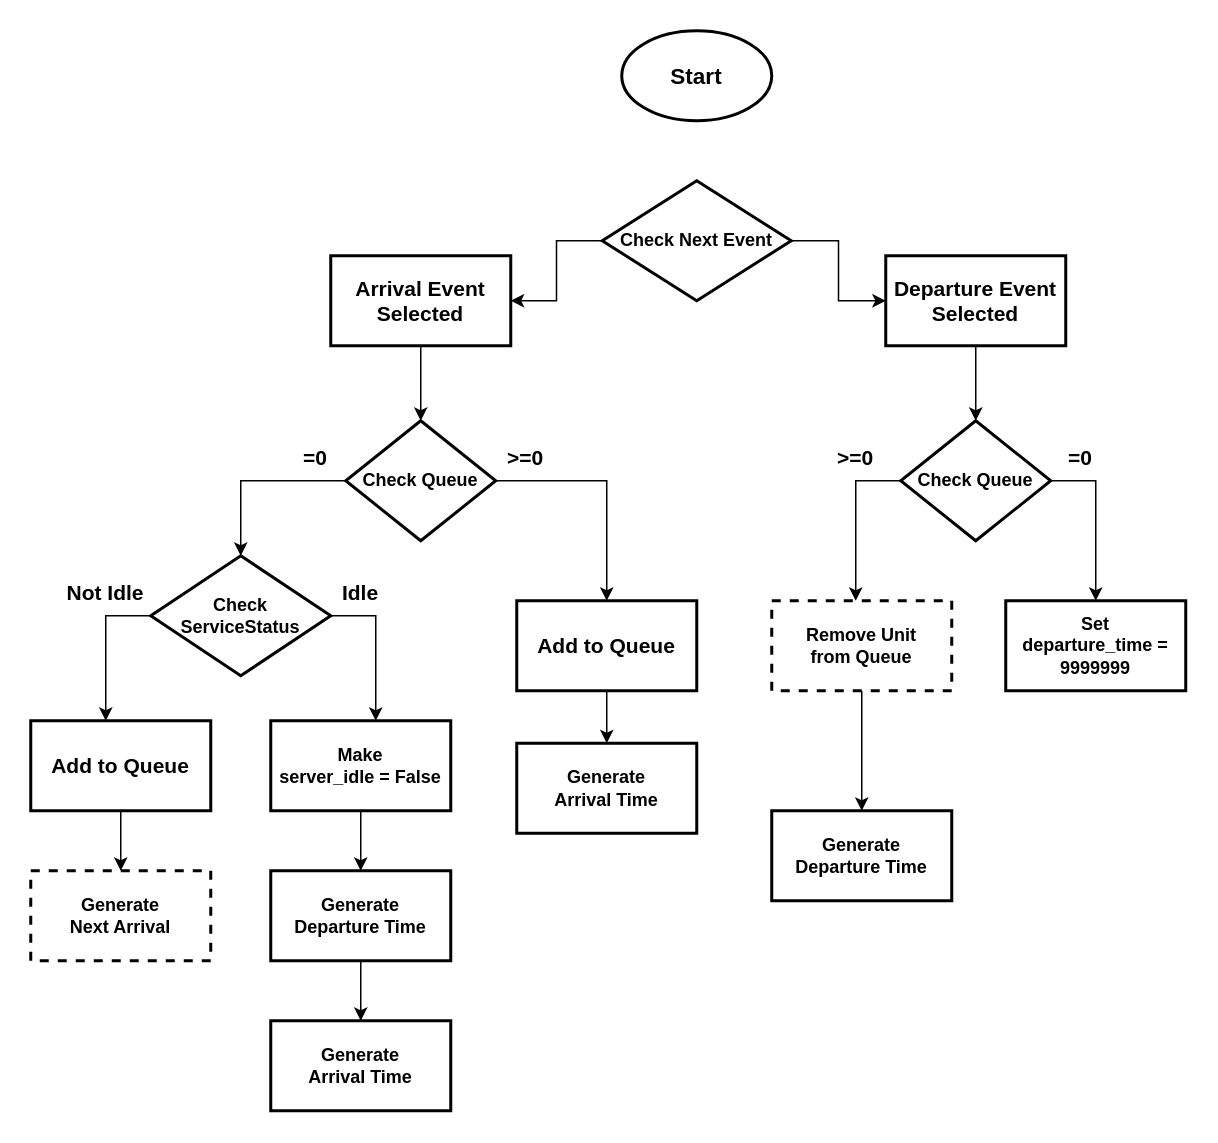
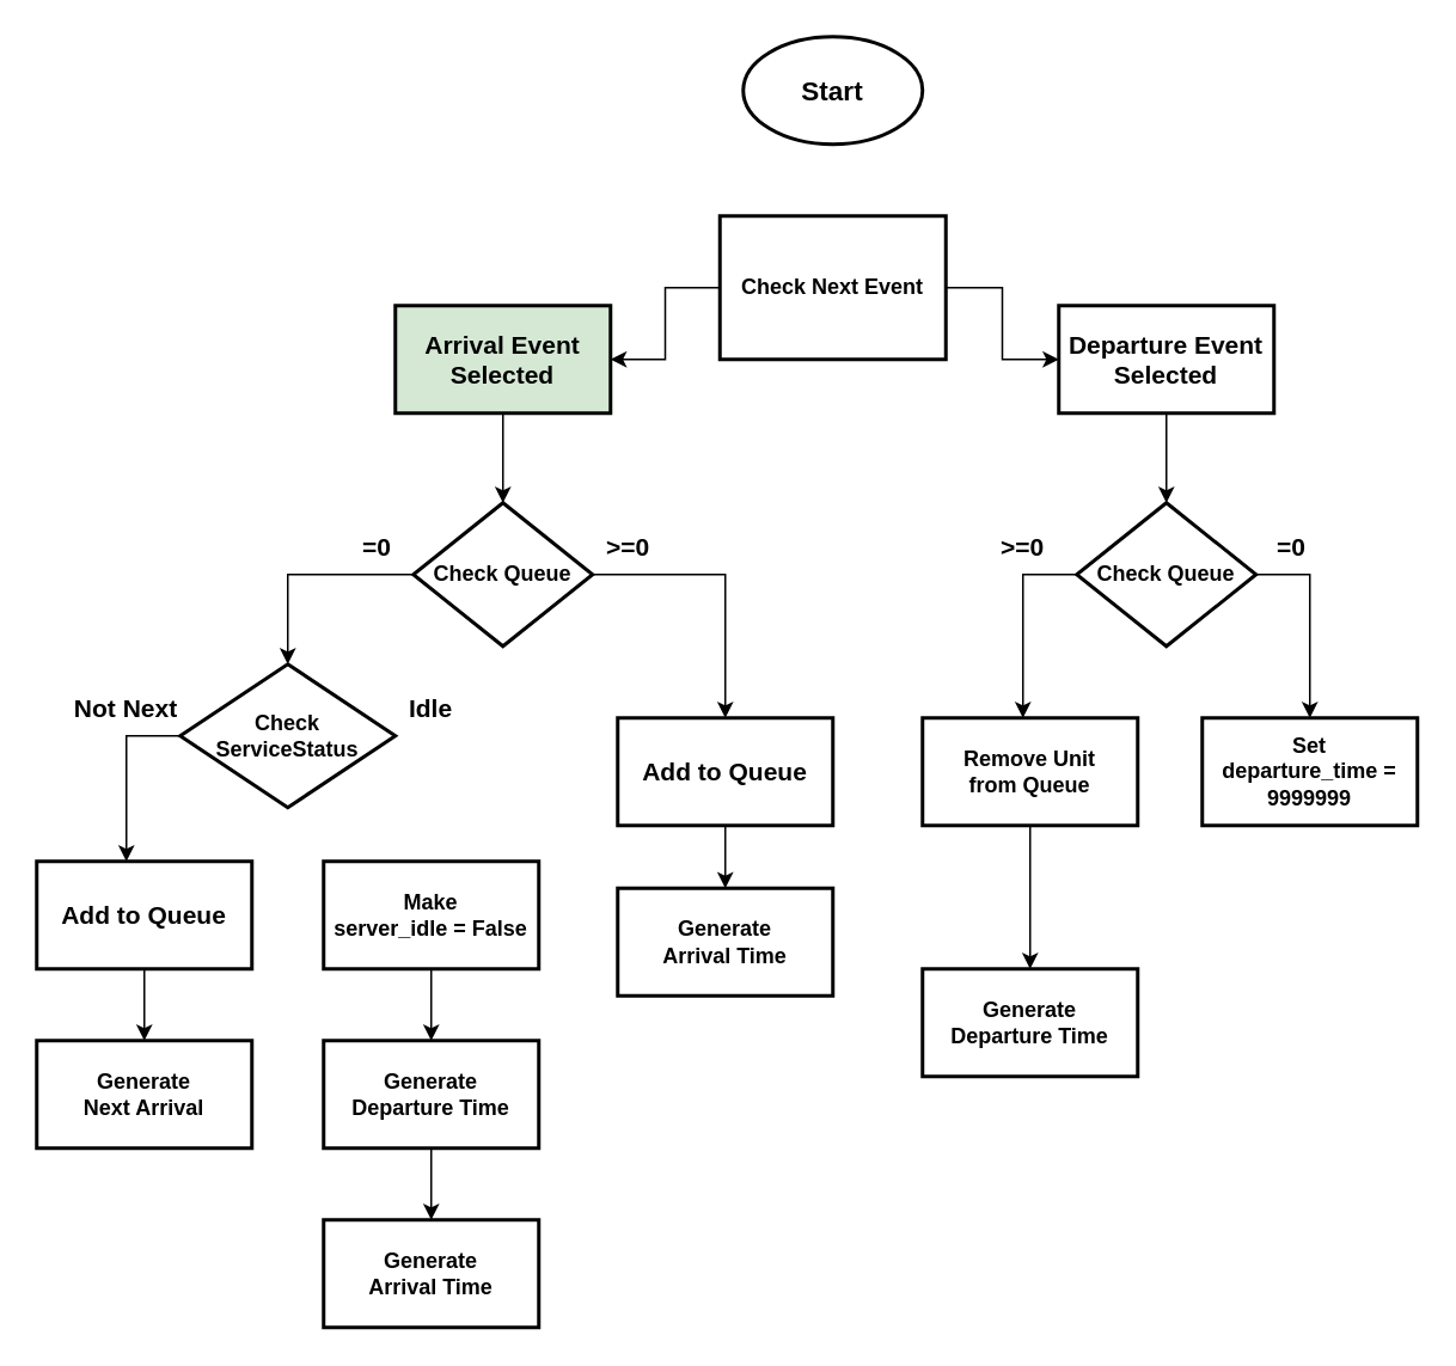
  <mxCell id="0" />
  <mxCell id="1" parent="0" />
  <mxCell id="2" value="&lt;b&gt;&lt;font style=&quot;font-size: 15px;&quot;&gt;Start&lt;/font&gt;&lt;/b&gt;" style="strokeWidth=2;html=1;shape=mxgraph.flowchart.start_1;whiteSpace=wrap;" vertex="1" parent="1"><mxGeometry x="414" y="20" width="100" height="60" as="geometry" /></mxCell>
  <mxCell id="3" value="" style="edgeStyle=orthogonalEdgeStyle;rounded=0;orthogonalLoop=1;jettySize=auto;html=1;fontSize=15;" edge="1" parent="1" source="5" target="7"><mxGeometry relative="1" as="geometry" /></mxCell>
  <mxCell id="4" value="" style="edgeStyle=orthogonalEdgeStyle;rounded=0;orthogonalLoop=1;jettySize=auto;html=1;fontSize=15;" edge="1" parent="1" source="5" target="9"><mxGeometry relative="1" as="geometry" /></mxCell>
- <mxCell id="5" value="&lt;b&gt;Check Next Event&lt;/b&gt;" style="rhombus;whiteSpace=wrap;html=1;strokeWidth=2;" vertex="1" parent="1"><mxGeometry x="401" y="120" width="126" height="80" as="geometry" /></mxCell>
+ <mxCell id="5" value="&lt;b&gt;Check Next Event&lt;/b&gt;" style="whiteSpace=wrap;html=1;strokeWidth=2;rounded=0;" vertex="1" parent="1"><mxGeometry x="401" y="120" width="126" height="80" as="geometry" /></mxCell>
  <mxCell id="6" value="" style="edgeStyle=orthogonalEdgeStyle;rounded=0;orthogonalLoop=1;jettySize=auto;html=1;fontSize=14;" edge="1" parent="1" source="7" target="12"><mxGeometry relative="1" as="geometry" /></mxCell>
- <mxCell id="7" value="&lt;b&gt;&lt;font style=&quot;font-size: 14px;&quot;&gt;Arrival Event Selected&lt;/font&gt;&lt;/b&gt;" style="whiteSpace=wrap;html=1;strokeWidth=2;" vertex="1" parent="1"><mxGeometry x="220" y="170" width="120" height="60" as="geometry" /></mxCell>
+ <mxCell id="7" value="&lt;b&gt;&lt;font style=&quot;font-size: 14px;&quot;&gt;Arrival Event Selected&lt;/font&gt;&lt;/b&gt;" style="whiteSpace=wrap;html=1;strokeWidth=2;fillColor=#d5e8d4;" vertex="1" parent="1"><mxGeometry x="220" y="170" width="120" height="60" as="geometry" /></mxCell>
  <mxCell id="8" value="" style="edgeStyle=orthogonalEdgeStyle;rounded=0;orthogonalLoop=1;jettySize=auto;html=1;fontSize=14;" edge="1" parent="1" source="9" target="33"><mxGeometry relative="1" as="geometry" /></mxCell>
  <mxCell id="9" value="&lt;b&gt;&lt;font style=&quot;font-size: 14px;&quot;&gt;Departure Event Selected&lt;/font&gt;&lt;/b&gt;" style="whiteSpace=wrap;html=1;strokeWidth=2;" vertex="1" parent="1"><mxGeometry x="590" y="170" width="120" height="60" as="geometry" /></mxCell>
  <mxCell id="10" value="" style="edgeStyle=orthogonalEdgeStyle;rounded=0;orthogonalLoop=1;jettySize=auto;html=1;fontSize=14;" edge="1" parent="1" source="12" target="15"><mxGeometry relative="1" as="geometry" /></mxCell>
  <mxCell id="11" value="" style="edgeStyle=orthogonalEdgeStyle;rounded=0;orthogonalLoop=1;jettySize=auto;html=1;fontSize=14;" edge="1" parent="1" source="12" target="29"><mxGeometry relative="1" as="geometry" /></mxCell>
  <mxCell id="12" value="&lt;b&gt;Check Queue&lt;/b&gt;" style="rhombus;whiteSpace=wrap;html=1;strokeWidth=2;" vertex="1" parent="1"><mxGeometry x="230" y="280" width="100" height="80" as="geometry" /></mxCell>
  <mxCell id="13" value="" style="edgeStyle=orthogonalEdgeStyle;rounded=0;orthogonalLoop=1;jettySize=auto;html=1;fontSize=14;" edge="1" parent="1" source="15" target="17"><mxGeometry relative="1" as="geometry"><Array as="points"><mxPoint x="70" y="410" /></Array></mxGeometry></mxCell>
- <mxCell id="14" value="" style="edgeStyle=orthogonalEdgeStyle;rounded=0;orthogonalLoop=1;jettySize=auto;html=1;fontSize=14;" edge="1" parent="1" source="15" target="21"><mxGeometry relative="1" as="geometry"><Array as="points"><mxPoint x="250" y="410" /></Array></mxGeometry></mxCell>
  <mxCell id="15" value="&lt;b&gt;Check &lt;br&gt;ServiceStatus&lt;/b&gt;" style="rhombus;whiteSpace=wrap;html=1;strokeWidth=2;" vertex="1" parent="1"><mxGeometry x="100" y="370" width="120" height="80" as="geometry" /></mxCell>
  <mxCell id="16" value="" style="edgeStyle=orthogonalEdgeStyle;rounded=0;orthogonalLoop=1;jettySize=auto;html=1;fontSize=14;" edge="1" parent="1" source="17" target="18"><mxGeometry relative="1" as="geometry" /></mxCell>
  <mxCell id="17" value="&lt;b&gt;&lt;font style=&quot;font-size: 14px;&quot;&gt;Add to Queue&lt;/font&gt;&lt;/b&gt;" style="whiteSpace=wrap;html=1;strokeWidth=2;" vertex="1" parent="1"><mxGeometry x="20" y="480" width="120" height="60" as="geometry" /></mxCell>
- <mxCell id="18" value="&lt;b&gt;Generate &lt;br&gt;Next Arrival&lt;/b&gt;" style="whiteSpace=wrap;html=1;strokeWidth=2;dashed=1;" vertex="1" parent="1"><mxGeometry x="20" y="580" width="120" height="60" as="geometry" /></mxCell>
- <mxCell id="19" value="&lt;b&gt;Not Idle&lt;/b&gt;" style="text;html=1;strokeColor=none;fillColor=none;align=center;verticalAlign=middle;whiteSpace=wrap;rounded=0;fontSize=14;" vertex="1" parent="1"><mxGeometry x="40" y="380" width="60" height="30" as="geometry" /></mxCell>
+ <mxCell id="18" value="&lt;b&gt;Generate &lt;br&gt;Next Arrival&lt;/b&gt;" style="whiteSpace=wrap;html=1;strokeWidth=2;" vertex="1" parent="1"><mxGeometry x="20" y="580" width="120" height="60" as="geometry" /></mxCell>
+ <mxCell id="19" value="&lt;b&gt;Not Next&lt;/b&gt;" style="text;html=1;strokeColor=none;fillColor=none;align=center;verticalAlign=middle;whiteSpace=wrap;rounded=0;fontSize=14;" vertex="1" parent="1"><mxGeometry x="40" y="380" width="60" height="30" as="geometry" /></mxCell>
  <mxCell id="20" value="" style="edgeStyle=orthogonalEdgeStyle;rounded=0;orthogonalLoop=1;jettySize=auto;html=1;fontSize=14;" edge="1" parent="1" source="21" target="23"><mxGeometry relative="1" as="geometry" /></mxCell>
  <mxCell id="21" value="&lt;b&gt;Make &lt;br&gt;server_idle = False&lt;/b&gt;" style="whiteSpace=wrap;html=1;strokeWidth=2;" vertex="1" parent="1"><mxGeometry x="180" y="480" width="120" height="60" as="geometry" /></mxCell>
  <mxCell id="22" value="" style="edgeStyle=orthogonalEdgeStyle;rounded=0;orthogonalLoop=1;jettySize=auto;html=1;fontSize=14;" edge="1" parent="1" source="23" target="24"><mxGeometry relative="1" as="geometry" /></mxCell>
  <mxCell id="23" value="&lt;b&gt;Generate &lt;br&gt;Departure Time&lt;/b&gt;" style="whiteSpace=wrap;html=1;strokeWidth=2;" vertex="1" parent="1"><mxGeometry x="180" y="580" width="120" height="60" as="geometry" /></mxCell>
  <mxCell id="24" value="&lt;b&gt;Generate&lt;br&gt;Arrival Time&lt;/b&gt;" style="whiteSpace=wrap;html=1;strokeWidth=2;" vertex="1" parent="1"><mxGeometry x="180" y="680" width="120" height="60" as="geometry" /></mxCell>
  <mxCell id="25" value="&lt;span style=&quot;color: rgba(0, 0, 0, 0); font-family: monospace; font-size: 0px; text-align: start;&quot;&gt;%3CmxGraphModel%3E%3Croot%3E%3CmxCell%20id%3D%220%22%2F%3E%3CmxCell%20id%3D%221%22%20parent%3D%220%22%2F%3E%3CmxCell%20id%3D%222%22%20value%3D%22%26lt%3Bb%26gt%3BNot%20Idle%26lt%3B%2Fb%26gt%3B%22%20style%3D%22text%3Bhtml%3D1%3BstrokeColor%3Dnone%3BfillColor%3Dnone%3Balign%3Dcenter%3BverticalAlign%3Dmiddle%3BwhiteSpace%3Dwrap%3Brounded%3D0%3BfontSize%3D14%3B%22%20vertex%3D%221%22%20parent%3D%221%22%3E%3CmxGeometry%20x%3D%22-10%22%20y%3D%22410%22%20width%3D%2260%22%20height%3D%2230%22%20as%3D%22geometry%22%2F%3E%3C%2FmxCell%3E%3C%2Froot%3E%3C%2FmxGraphModel%3E&lt;/span&gt;&lt;b&gt;Idle&lt;/b&gt;" style="text;html=1;strokeColor=none;fillColor=none;align=center;verticalAlign=middle;whiteSpace=wrap;rounded=0;fontSize=14;" vertex="1" parent="1"><mxGeometry x="210" y="380" width="60" height="30" as="geometry" /></mxCell>
  <mxCell id="26" value="&lt;b&gt;=0&lt;/b&gt;" style="text;html=1;strokeColor=none;fillColor=none;align=center;verticalAlign=middle;whiteSpace=wrap;rounded=0;fontSize=14;" vertex="1" parent="1"><mxGeometry x="180" y="290" width="60" height="30" as="geometry" /></mxCell>
  <mxCell id="27" value="&lt;b&gt;&amp;gt;=0&lt;/b&gt;" style="text;html=1;strokeColor=none;fillColor=none;align=center;verticalAlign=middle;whiteSpace=wrap;rounded=0;fontSize=14;" vertex="1" parent="1"><mxGeometry x="320" y="290" width="60" height="30" as="geometry" /></mxCell>
  <mxCell id="28" value="" style="edgeStyle=orthogonalEdgeStyle;rounded=0;orthogonalLoop=1;jettySize=auto;html=1;fontSize=14;" edge="1" parent="1" source="29" target="30"><mxGeometry relative="1" as="geometry" /></mxCell>
  <mxCell id="29" value="&lt;b&gt;&lt;font style=&quot;font-size: 14px;&quot;&gt;Add to Queue&lt;/font&gt;&lt;/b&gt;" style="whiteSpace=wrap;html=1;strokeWidth=2;" vertex="1" parent="1"><mxGeometry x="344" y="400" width="120" height="60" as="geometry" /></mxCell>
  <mxCell id="30" value="&lt;b&gt;Generate&lt;br&gt;Arrival Time&lt;/b&gt;" style="whiteSpace=wrap;html=1;strokeWidth=2;" vertex="1" parent="1"><mxGeometry x="344" y="495" width="120" height="60" as="geometry" /></mxCell>
  <mxCell id="31" value="" style="edgeStyle=orthogonalEdgeStyle;rounded=0;orthogonalLoop=1;jettySize=auto;html=1;fontSize=14;" edge="1" parent="1" source="33" target="35"><mxGeometry relative="1" as="geometry"><Array as="points"><mxPoint x="570" y="320" /></Array></mxGeometry></mxCell>
  <mxCell id="32" value="" style="edgeStyle=orthogonalEdgeStyle;rounded=0;orthogonalLoop=1;jettySize=auto;html=1;fontSize=14;" edge="1" parent="1" source="33" target="36"><mxGeometry relative="1" as="geometry"><Array as="points"><mxPoint x="730" y="320" /></Array></mxGeometry></mxCell>
  <mxCell id="33" value="&lt;b&gt;Check Queue&lt;/b&gt;" style="rhombus;whiteSpace=wrap;html=1;strokeWidth=2;" vertex="1" parent="1"><mxGeometry x="600" y="280" width="100" height="80" as="geometry" /></mxCell>
  <mxCell id="34" value="" style="edgeStyle=orthogonalEdgeStyle;rounded=0;orthogonalLoop=1;jettySize=auto;html=1;fontSize=14;" edge="1" parent="1" source="35" target="39"><mxGeometry relative="1" as="geometry" /></mxCell>
- <mxCell id="35" value="&lt;b&gt;Remove Unit&lt;br&gt;from Queue&lt;/b&gt;" style="whiteSpace=wrap;html=1;strokeWidth=2;dashed=1;" vertex="1" parent="1"><mxGeometry x="514" y="400" width="120" height="60" as="geometry" /></mxCell>
+ <mxCell id="35" value="&lt;b&gt;Remove Unit&lt;br&gt;from Queue&lt;/b&gt;" style="whiteSpace=wrap;html=1;strokeWidth=2;" vertex="1" parent="1"><mxGeometry x="514" y="400" width="120" height="60" as="geometry" /></mxCell>
  <mxCell id="36" value="&lt;b&gt;Set&lt;br&gt;departure_time = 9999999&lt;/b&gt;" style="whiteSpace=wrap;html=1;strokeWidth=2;" vertex="1" parent="1"><mxGeometry x="670" y="400" width="120" height="60" as="geometry" /></mxCell>
  <mxCell id="37" value="&lt;b&gt;=0&lt;/b&gt;" style="text;html=1;strokeColor=none;fillColor=none;align=center;verticalAlign=middle;whiteSpace=wrap;rounded=0;fontSize=14;" vertex="1" parent="1"><mxGeometry x="690" y="290" width="60" height="30" as="geometry" /></mxCell>
  <mxCell id="38" value="&lt;b&gt;&amp;gt;=0&lt;/b&gt;" style="text;html=1;strokeColor=none;fillColor=none;align=center;verticalAlign=middle;whiteSpace=wrap;rounded=0;fontSize=14;" vertex="1" parent="1"><mxGeometry x="540" y="290" width="60" height="30" as="geometry" /></mxCell>
  <mxCell id="39" value="&lt;b&gt;Generate&lt;br&gt;Departure Time&lt;/b&gt;" style="whiteSpace=wrap;html=1;strokeWidth=2;" vertex="1" parent="1"><mxGeometry x="514" y="540" width="120" height="60" as="geometry" /></mxCell>
